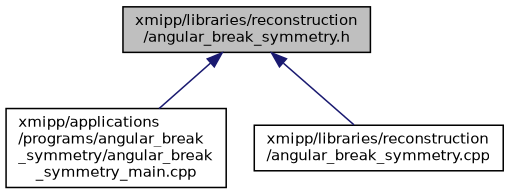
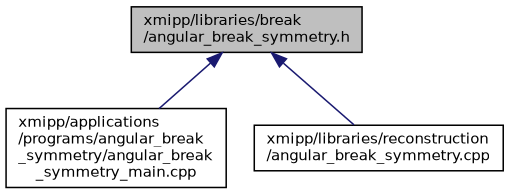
  digraph {
    node [color=black fillcolor=white fontname=Helvetica fontsize=10 shape=record style=filled]
    edge [color=midnightblue dir=back fontname=Helvetica fontsize=10 labelfontname=Helvetica labelfontsize=10 style=solid]
-   n1 [fillcolor=grey75 fontcolor=black height=0.2 label="xmipp/libraries/reconstruction\l/angular_break_symmetry.h" width=0.4]
+   n1 [fillcolor=grey75 fontcolor=black height=0.2 label="xmipp/libraries/break\l/angular_break_symmetry.h" width=0.4]
    n2 [height=0.2 label="xmipp/applications\l/programs/angular_break\l_symmetry/angular_break\l_symmetry_main.cpp" width=0.4]
    n3 [height=0.2 label="xmipp/libraries/reconstruction\l/angular_break_symmetry.cpp" width=0.4]
    n1 -> n2
    n1 -> n3
  }
